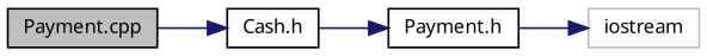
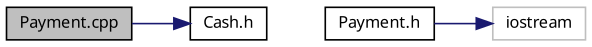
  digraph {
    fontname="Noto Sans"
    rankdir=LR
    node [color=black fillcolor=white fontname="Noto Sans" fontsize=10 shape=record style=filled]
    edge [color=midnightblue fontname="Noto Sans" fontsize=10 labelfontname=Helvetica labelfontsize=10 style=solid]
    n1 [fillcolor=grey75 fontcolor=black height=0.2 label="Payment.cpp" width=0.4]
    n2 [height=0.2 label="Cash.h" width=0.4]
    n3 [height=0.2 label="Payment.h" width=0.4]
    n4 [color=grey75 height=0.2 label=iostream width=0.4]
    n1 -> n2
-   n2 -> n3
    n3 -> n4
  }
